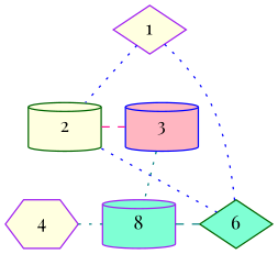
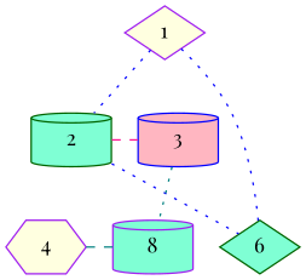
  graph {
    fontname="Playfair Display"
    node [color=purple fillcolor=aquamarine fontname="Playfair Display" shape=cylinder style=filled]
    edge [color=blue fontname="Playfair Display" style=dotted]
-   n1 [color=darkgreen fillcolor=lightyellow label=2]
+   n1 [color=darkgreen label=2]
    n2 [color=blue fillcolor=lightpink label=3]
    n3 [fillcolor=lightyellow label=4 shape=hexagon]
    n4 [label=8]
    n5 [color=darkgreen label=6 shape=diamond]
    n6 [fillcolor=lightyellow label=1 shape=diamond]
    subgraph sub_1 {
      rank=same
      n1
      n2
    }
    subgraph sub_2 {
      rank=same
      n3
      n4
      n5
    }
    n1 -- n2 [color=deeppink style=dashed]
    n1 -- n5
    n2 -- n4 [color=teal]
-   n3 -- n4 [color=teal]
-   n4 -- n5 [color=teal style=dashed]
+   n3 -- n4 [color=teal style=dashed]
    n6 -- n1
    n6 -- n5
  }
